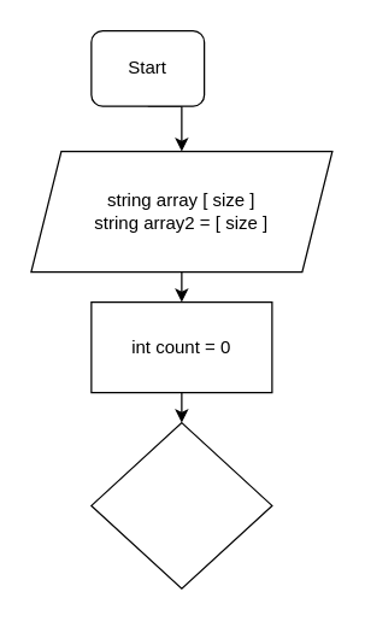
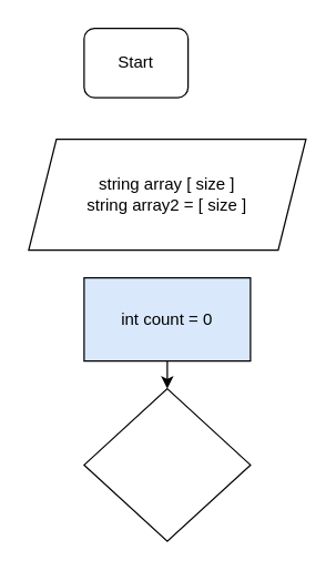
  <mxCell id="0" />
  <mxCell id="1" parent="0" />
- <mxCell id="2" style="edgeStyle=orthogonalEdgeStyle;rounded=0;orthogonalLoop=1;jettySize=auto;html=1;exitX=0.5;exitY=1;exitDx=0;exitDy=0;entryX=0.5;entryY=0;entryDx=0;entryDy=0;" edge="1" parent="1" source="3" target="5"><mxGeometry relative="1" as="geometry" /></mxCell>
  <mxCell id="3" value="Start" style="rounded=1;whiteSpace=wrap;html=1;" vertex="1" parent="1"><mxGeometry x="60" y="20" width="75" height="50" as="geometry" /></mxCell>
- <mxCell id="4" style="edgeStyle=orthogonalEdgeStyle;rounded=0;orthogonalLoop=1;jettySize=auto;html=1;exitX=0.5;exitY=1;exitDx=0;exitDy=0;entryX=0.5;entryY=0;entryDx=0;entryDy=0;" edge="1" parent="1" source="5" target="7"><mxGeometry relative="1" as="geometry" /></mxCell>
  <mxCell id="5" value="string array [ size ]&lt;br&gt;string array2 = [ size ]" style="shape=parallelogram;perimeter=parallelogramPerimeter;whiteSpace=wrap;html=1;fixedSize=1;" vertex="1" parent="1"><mxGeometry x="20" y="100" width="200" height="80" as="geometry" /></mxCell>
  <mxCell id="6" style="edgeStyle=orthogonalEdgeStyle;rounded=0;orthogonalLoop=1;jettySize=auto;html=1;exitX=0.5;exitY=1;exitDx=0;exitDy=0;entryX=0.5;entryY=0;entryDx=0;entryDy=0;" edge="1" parent="1" source="7" target="8"><mxGeometry relative="1" as="geometry" /></mxCell>
- <mxCell id="7" value="int count = 0" style="rounded=0;whiteSpace=wrap;html=1;" vertex="1" parent="1"><mxGeometry x="60" y="200" width="120" height="60" as="geometry" /></mxCell>
+ <mxCell id="7" value="int count = 0" style="rounded=0;whiteSpace=wrap;html=1;fillColor=#dae8fc;" vertex="1" parent="1"><mxGeometry x="60" y="200" width="120" height="60" as="geometry" /></mxCell>
  <mxCell id="8" value="" style="rhombus;whiteSpace=wrap;html=1;" vertex="1" parent="1"><mxGeometry x="60" y="280" width="120" height="110" as="geometry" /></mxCell>
